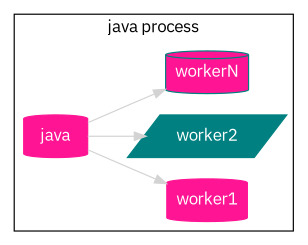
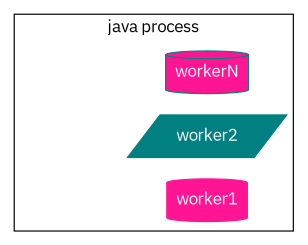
  digraph {
    fontname="IBM Plex Sans"
    rankdir=LR
    node [color=deeppink fontcolor=white fontname="IBM Plex Sans" shape=cylinder style=filled]
    edge [color=lightgrey fontcolor=white fontname="IBM Plex Sans"]
-   java
    worker1
    worker2 [color=teal shape=parallelogram]
    workerN [color=teal fillcolor=deeppink]
    subgraph cluster_1 {
      label="java process"
-     java
      worker1
      worker2
      workerN
    }
-   java -> worker1
-   java -> worker2
-   java -> workerN
  }
